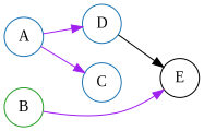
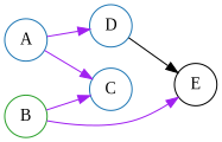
  digraph {
    fontname="Liberation Serif"
    rankdir=LR
    node [color="#1f77b4" fontname="Liberation Serif" shape=circle]
    edge [color=purple fontname="Liberation Serif"]
    A
    C
    D
    E [color=black]
    B [color="#2ca02c"]
    A -> C
    A -> D
    D -> E [color=black]
+   B -> C
    B -> E
  }
